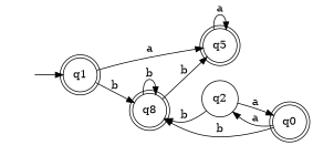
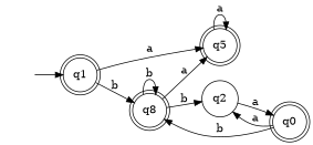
  digraph {
    rankdir=LR
    node [margin=0 shape=doublecircle]
    n1 [label=q8]
    q1
    q5
    q2 [margin=0.1 shape=circle]
    n5 [label=q0]
    " " [color=white margin=0.1 shape=circle width=0]
    n1 -> n1 [label=b]
-   n1 -> q5 [label=b]
+   n1 -> q5 [label=a]
    q1 -> n1 [label=b]
    q1 -> q5 [label=a]
    q5 -> q5 [label=a]
-   q2 -> n1 [label=b]
+   n1 -> q2 [label=b]
    q2 -> n5 [label=a]
    n5 -> n1 [label=b]
    n5 -> q2 [label=a]
    " " -> q1
  }
